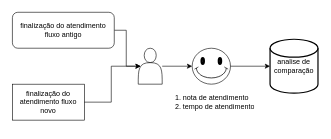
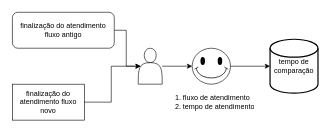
  <mxCell id="0" />
  <mxCell id="1" parent="0" />
  <mxCell id="2" value="" style="shape=actor;whiteSpace=wrap;html=1;" vertex="1" parent="1"><mxGeometry x="230" y="80" width="40" height="60" as="geometry" /></mxCell>
  <mxCell id="3" style="edgeStyle=orthogonalEdgeStyle;rounded=0;orthogonalLoop=1;jettySize=auto;html=1;entryX=0.1;entryY=0.5;entryDx=0;entryDy=0;entryPerimeter=0;" edge="1" parent="1" source="4" target="2"><mxGeometry relative="1" as="geometry"><mxPoint x="280" y="110" as="targetPoint" /></mxGeometry></mxCell>
  <mxCell id="4" value="finalização do atendimento fluxo antigo" style="rounded=1;whiteSpace=wrap;html=1;" vertex="1" parent="1"><mxGeometry x="20" y="20" width="170" height="60" as="geometry" /></mxCell>
  <mxCell id="5" value="" style="verticalLabelPosition=bottom;verticalAlign=top;html=1;shape=mxgraph.basic.smiley" vertex="1" parent="1"><mxGeometry x="320" y="80" width="64" height="60" as="geometry" /></mxCell>
  <mxCell id="6" style="edgeStyle=orthogonalEdgeStyle;rounded=0;orthogonalLoop=1;jettySize=auto;html=1;entryX=0;entryY=0.5;entryDx=0;entryDy=0;entryPerimeter=0;" edge="1" parent="1" source="2" target="5"><mxGeometry relative="1" as="geometry" /></mxCell>
  <mxCell id="7" value="finalização do atendimento fluxo novo" style="whiteSpace=wrap;html=1;rounded=0;" vertex="1" parent="1"><mxGeometry x="20" y="140" width="120" height="60" as="geometry" /></mxCell>
  <mxCell id="8" style="edgeStyle=orthogonalEdgeStyle;rounded=0;orthogonalLoop=1;jettySize=auto;html=1;entryX=0.1;entryY=0.5;entryDx=0;entryDy=0;entryPerimeter=0;" edge="1" parent="1" source="7" target="2"><mxGeometry relative="1" as="geometry" /></mxCell>
- <mxCell id="9" value="&lt;ol&gt;&lt;li&gt;nota de atendimento&lt;/li&gt;&lt;li&gt;tempo de atendimento&lt;br&gt;&lt;/li&gt;&lt;/ol&gt;" style="text;strokeColor=none;fillColor=none;html=1;whiteSpace=wrap;verticalAlign=middle;overflow=hidden;" vertex="1" parent="1"><mxGeometry x="263" y="130" width="178" height="80" as="geometry" /></mxCell>
- <mxCell id="10" value="analise de comparação" style="strokeWidth=2;html=1;shape=mxgraph.flowchart.database;whiteSpace=wrap;" vertex="1" parent="1"><mxGeometry x="450" y="65" width="80" height="90" as="geometry" /></mxCell>
+ <mxCell id="9" value="&lt;ol&gt;&lt;li&gt;fluxo de atendimento&lt;/li&gt;&lt;li&gt;tempo de atendimento&lt;br&gt;&lt;/li&gt;&lt;/ol&gt;" style="text;strokeColor=none;fillColor=none;html=1;whiteSpace=wrap;verticalAlign=middle;overflow=hidden;" vertex="1" parent="1"><mxGeometry x="263" y="130" width="178" height="80" as="geometry" /></mxCell>
+ <mxCell id="10" value="tempo de comparação" style="strokeWidth=2;html=1;shape=mxgraph.flowchart.database;whiteSpace=wrap;" vertex="1" parent="1"><mxGeometry x="450" y="65" width="80" height="90" as="geometry" /></mxCell>
  <mxCell id="11" style="edgeStyle=orthogonalEdgeStyle;rounded=0;orthogonalLoop=1;jettySize=auto;html=1;entryX=0;entryY=0.5;entryDx=0;entryDy=0;entryPerimeter=0;" edge="1" parent="1" source="5" target="10"><mxGeometry relative="1" as="geometry" /></mxCell>
